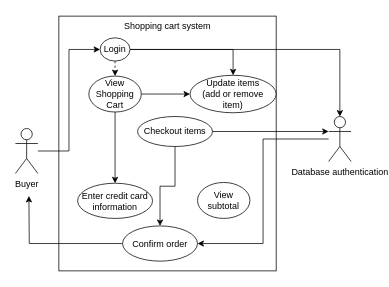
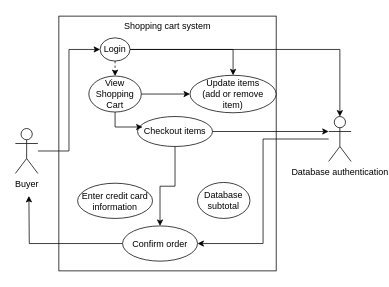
  <mxCell id="0" />
  <mxCell id="1" parent="0" />
  <mxCell id="2" value="" style="rounded=0;whiteSpace=wrap;html=1;" parent="1" vertex="1"><mxGeometry x="78" y="21" width="290" height="340" as="geometry" /></mxCell>
  <mxCell id="3" value="Update items&lt;div&gt;(add or remove&lt;/div&gt;&lt;div&gt;item)&lt;/div&gt;" style="ellipse;whiteSpace=wrap;html=1;" parent="1" vertex="1"><mxGeometry x="253" y="100" width="115" height="50" as="geometry" /></mxCell>
  <mxCell id="4" style="edgeStyle=orthogonalEdgeStyle;rounded=0;orthogonalLoop=1;jettySize=auto;html=1;entryX=0;entryY=0.5;entryDx=0;entryDy=0;" parent="1" source="5" target="10" edge="1"><mxGeometry relative="1" as="geometry" /></mxCell>
  <mxCell id="5" value="Buyer" style="shape=umlActor;verticalLabelPosition=bottom;verticalAlign=top;html=1;" parent="1" vertex="1"><mxGeometry x="20" y="171" width="30" height="60" as="geometry" /></mxCell>
  <mxCell id="6" style="edgeStyle=orthogonalEdgeStyle;rounded=0;orthogonalLoop=1;jettySize=auto;html=1;entryX=1;entryY=0.5;entryDx=0;entryDy=0;" parent="1" source="7" target="19" edge="1"><mxGeometry relative="1" as="geometry" /></mxCell>
  <mxCell id="7" value="Database authentication" style="shape=umlActor;verticalLabelPosition=bottom;verticalAlign=top;html=1;" parent="1" vertex="1"><mxGeometry x="438" y="155" width="30" height="60" as="geometry" /></mxCell>
  <mxCell id="8" style="edgeStyle=orthogonalEdgeStyle;rounded=0;orthogonalLoop=1;jettySize=auto;html=1;exitX=0.5;exitY=1;exitDx=0;exitDy=0;entryX=0.5;entryY=0;entryDx=0;entryDy=0;dashed=1;" parent="1" source="10" target="12" edge="1"><mxGeometry relative="1" as="geometry" /></mxCell>
  <mxCell id="9" style="edgeStyle=orthogonalEdgeStyle;rounded=0;orthogonalLoop=1;jettySize=auto;html=1;exitX=1;exitY=0.5;exitDx=0;exitDy=0;entryX=0.5;entryY=0;entryDx=0;entryDy=0;" parent="1" source="10" target="3" edge="1"><mxGeometry relative="1" as="geometry" /></mxCell>
  <mxCell id="10" value="Login" style="ellipse;whiteSpace=wrap;html=1;" parent="1" vertex="1"><mxGeometry x="133" y="50" width="40" height="31" as="geometry" /></mxCell>
  <mxCell id="11" style="edgeStyle=orthogonalEdgeStyle;rounded=0;orthogonalLoop=1;jettySize=auto;html=1;exitX=1;exitY=0.5;exitDx=0;exitDy=0;entryX=0;entryY=0.5;entryDx=0;entryDy=0;" parent="1" source="12" target="3" edge="1"><mxGeometry relative="1" as="geometry" /></mxCell>
  <mxCell id="12" value="View Shopping Cart" style="ellipse;whiteSpace=wrap;html=1;" parent="1" vertex="1"><mxGeometry x="118" y="101" width="70" height="48" as="geometry" /></mxCell>
  <mxCell id="13" value="Shopping cart system" style="text;html=1;align=center;verticalAlign=middle;whiteSpace=wrap;rounded=0;" parent="1" vertex="1"><mxGeometry x="153" y="20" width="140" height="30" as="geometry" /></mxCell>
  <mxCell id="14" style="edgeStyle=orthogonalEdgeStyle;rounded=0;orthogonalLoop=1;jettySize=auto;html=1;exitX=0.5;exitY=1;exitDx=0;exitDy=0;" parent="1" source="15" target="19" edge="1"><mxGeometry relative="1" as="geometry" /></mxCell>
  <mxCell id="15" value="Checkout items" style="ellipse;whiteSpace=wrap;html=1;" parent="1" vertex="1"><mxGeometry x="183" y="155" width="100" height="40" as="geometry" /></mxCell>
  <mxCell id="16" value="Enter credit card information" style="ellipse;whiteSpace=wrap;html=1;" parent="1" vertex="1"><mxGeometry x="103" y="244" width="100" height="47" as="geometry" /></mxCell>
- <mxCell id="17" value="View subtotal" style="ellipse;whiteSpace=wrap;html=1;" parent="1" vertex="1"><mxGeometry x="263" y="243" width="70" height="48" as="geometry" /></mxCell>
+ <mxCell id="17" value="Database subtotal" style="ellipse;whiteSpace=wrap;html=1;" parent="1" vertex="1"><mxGeometry x="263" y="243" width="70" height="48" as="geometry" /></mxCell>
  <mxCell id="18" style="edgeStyle=orthogonalEdgeStyle;rounded=0;orthogonalLoop=1;jettySize=auto;html=1;" parent="1" source="19" edge="1"><mxGeometry relative="1" as="geometry"><mxPoint x="38" y="261" as="targetPoint" /></mxGeometry></mxCell>
  <mxCell id="19" value="Confirm order" style="ellipse;whiteSpace=wrap;html=1;" parent="1" vertex="1"><mxGeometry x="163" y="301" width="100" height="47" as="geometry" /></mxCell>
- <mxCell id="20" style="edgeStyle=orthogonalEdgeStyle;rounded=0;orthogonalLoop=1;jettySize=auto;html=1;exitX=0.5;exitY=1;exitDx=0;exitDy=0;" parent="1" source="12" target="16" edge="1"><mxGeometry relative="1" as="geometry" /></mxCell>
+ <mxCell id="20" style="edgeStyle=orthogonalEdgeStyle;rounded=0;orthogonalLoop=1;jettySize=auto;html=1;exitX=0.5;exitY=1;exitDx=0;exitDy=0;entryX=0.067;entryY=0.333;entryDx=0;entryDy=0;entryPerimeter=0;" parent="1" source="12" target="15" edge="1"><mxGeometry relative="1" as="geometry" /></mxCell>
  <mxCell id="21" style="edgeStyle=orthogonalEdgeStyle;rounded=0;orthogonalLoop=1;jettySize=auto;html=1;exitX=1;exitY=0.5;exitDx=0;exitDy=0;entryX=0;entryY=0.333;entryDx=0;entryDy=0;entryPerimeter=0;" parent="1" source="15" target="7" edge="1"><mxGeometry relative="1" as="geometry" /></mxCell>
  <mxCell id="22" style="edgeStyle=orthogonalEdgeStyle;rounded=0;orthogonalLoop=1;jettySize=auto;html=1;exitX=1;exitY=0.5;exitDx=0;exitDy=0;entryX=0.5;entryY=0;entryDx=0;entryDy=0;entryPerimeter=0;" parent="1" source="10" target="7" edge="1"><mxGeometry relative="1" as="geometry" /></mxCell>
